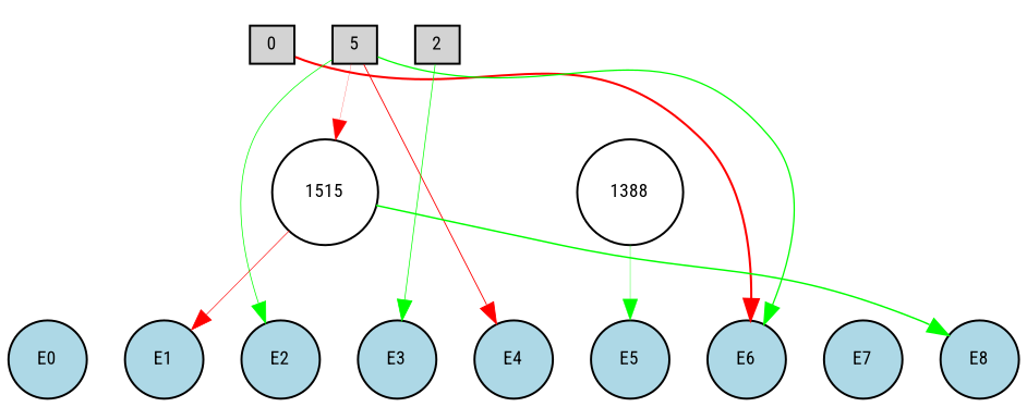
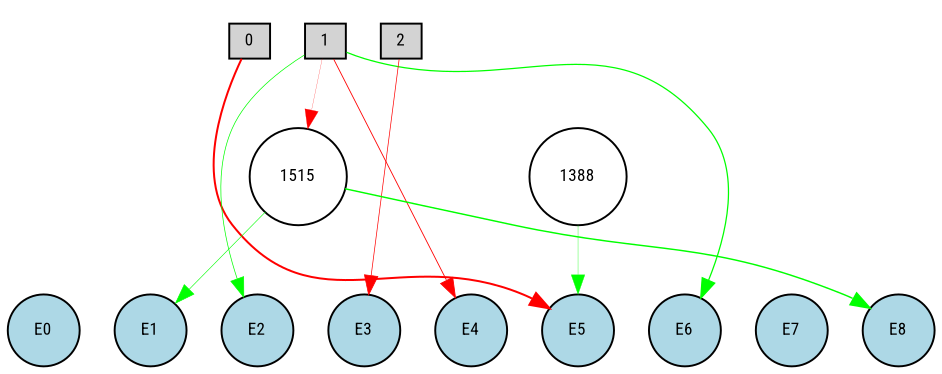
  digraph {
    fontname="Roboto Condensed"
    node [fillcolor=lightblue fontname="Roboto Condensed" fontsize=9 shape=circle style=filled]
    edge [fontname="Roboto Condensed" style=invis]
    0 [fillcolor=lightgray height=0.2 shape=box width=0.2]
-   1 [fillcolor=lightgray height=0.2 shape=box width=0.2 label=5]
+   1 [fillcolor=lightgray height=0.2 shape=box width=0.2]
    2 [fillcolor=lightgray height=0.2 shape=box width=0.2]
    E0 [height=0.2 width=0.2]
    E1 [height=0.2 width=0.2]
    E2 [height=0.2 width=0.2]
    E3 [height=0.2 width=0.2]
    E4 [height=0.2 width=0.2]
    E5 [height=0.2 width=0.2]
    E6 [height=0.2 width=0.2]
    E7 [height=0.2 width=0.2]
    E8 [height=0.2 width=0.2]
    1515 [fillcolor=white height=0.2 width=0.2]
    1388 [fillcolor=white height=0.2 width=0.2]
    subgraph sub_1 {
      rank=source
      0
      1
      2
    }
    subgraph sub_2 {
      rank=sink
      E0
      E1
      E2
      E3
      E4
      E5
      E6
      E7
      E8
    }
    0 -> 1
-   0 -> E6 [color=red penwidth=1.0295755639082198 style=solid]
+   0 -> E5 [color=red penwidth=1.0295755639082198 style=solid]
    1 -> 2
    1 -> E2 [color=green penwidth=0.3663326247955261 style=solid]
    1 -> E4 [color=red penwidth=0.4433000458771641 style=solid]
    1 -> E6 [color=green penwidth=0.6450169530901048 style=solid]
    1 -> 1515 [color=red penwidth=0.11202374105116199 style=solid]
-   2 -> E3 [color=green penwidth=0.35950311014088854 style=solid]
+   2 -> E3 [color=red penwidth=0.35950311014088854 style=solid]
    E0 -> E1
    E1 -> E2
    E2 -> E3
    E3 -> E4
    E4 -> E5
    E5 -> E6
    E6 -> E7
    E7 -> E8
-   1515 -> E1 [color=red penwidth=0.3042720405945387 style=solid]
+   1515 -> E1 [color=green penwidth=0.3042720405945387 style=solid]
    1515 -> E8 [color=green penwidth=0.746486066874657 style=solid]
    1388 -> E5 [color=green penwidth=0.1859619808128867 style=solid]
  }
